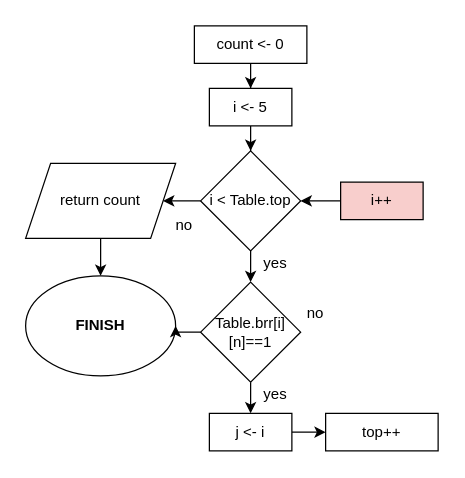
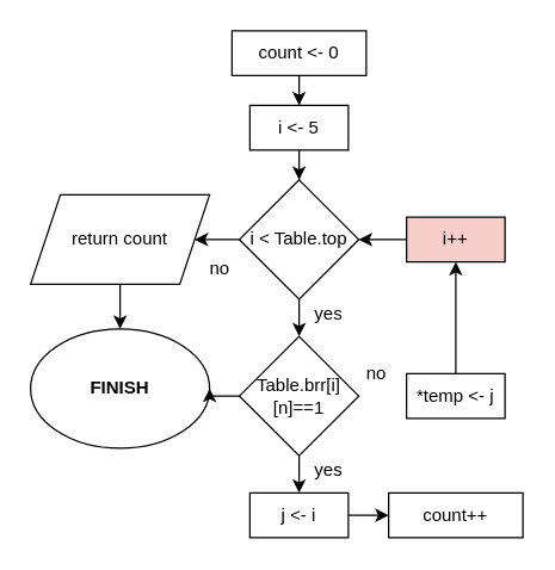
  <mxCell id="0" />
  <mxCell id="1" parent="0" />
  <mxCell id="2" value="FINISH" style="ellipse;whiteSpace=wrap;html=1;fontStyle=1" vertex="1" parent="1"><mxGeometry x="20" y="220" width="120" height="80" as="geometry" /></mxCell>
  <mxCell id="3" value="" style="edgeStyle=orthogonalEdgeStyle;rounded=0;orthogonalLoop=1;jettySize=auto;html=1;" edge="1" parent="1" source="4" target="6"><mxGeometry relative="1" as="geometry" /></mxCell>
  <mxCell id="4" value="count &amp;lt;- 0" style="rounded=0;whiteSpace=wrap;html=1;" vertex="1" parent="1"><mxGeometry x="155" y="20" width="90" height="30" as="geometry" /></mxCell>
  <mxCell id="5" value="" style="edgeStyle=orthogonalEdgeStyle;rounded=0;orthogonalLoop=1;jettySize=auto;html=1;" edge="1" parent="1" source="6" target="9"><mxGeometry relative="1" as="geometry" /></mxCell>
  <mxCell id="6" value="i &amp;lt;- 5" style="rounded=0;whiteSpace=wrap;html=1;" vertex="1" parent="1"><mxGeometry x="167" y="70" width="66" height="30" as="geometry" /></mxCell>
  <mxCell id="7" value="" style="edgeStyle=orthogonalEdgeStyle;rounded=0;orthogonalLoop=1;jettySize=auto;html=1;" edge="1" parent="1" source="9" target="12"><mxGeometry relative="1" as="geometry" /></mxCell>
  <mxCell id="8" value="" style="edgeStyle=orthogonalEdgeStyle;rounded=0;orthogonalLoop=1;jettySize=auto;html=1;" edge="1" parent="1" source="9" target="21"><mxGeometry relative="1" as="geometry" /></mxCell>
  <mxCell id="9" value="i &amp;lt; Table.top" style="rhombus;whiteSpace=wrap;html=1;" vertex="1" parent="1"><mxGeometry x="160" y="120" width="80" height="80" as="geometry" /></mxCell>
  <mxCell id="10" value="" style="edgeStyle=orthogonalEdgeStyle;rounded=0;orthogonalLoop=1;jettySize=auto;html=1;" edge="1" parent="1" source="12" target="14"><mxGeometry relative="1" as="geometry" /></mxCell>
  <mxCell id="11" value="" style="edgeStyle=orthogonalEdgeStyle;rounded=0;orthogonalLoop=1;jettySize=auto;html=1;" edge="1" parent="1" source="12" target="2"><mxGeometry relative="1" as="geometry" /></mxCell>
  <mxCell id="12" value="Table.brr[i][n]==1" style="rhombus;whiteSpace=wrap;html=1;" vertex="1" parent="1"><mxGeometry x="160" y="225" width="80" height="80" as="geometry" /></mxCell>
  <mxCell id="13" value="" style="edgeStyle=orthogonalEdgeStyle;rounded=0;orthogonalLoop=1;jettySize=auto;html=1;" edge="1" parent="1" source="14" target="15"><mxGeometry relative="1" as="geometry" /></mxCell>
  <mxCell id="14" value="j &amp;lt;- i" style="rounded=0;whiteSpace=wrap;html=1;" vertex="1" parent="1"><mxGeometry x="167" y="330" width="66" height="30" as="geometry" /></mxCell>
- <mxCell id="15" value="top++" style="rounded=0;whiteSpace=wrap;html=1;" vertex="1" parent="1"><mxGeometry x="260" y="330" width="90" height="30" as="geometry" /></mxCell>
+ <mxCell id="15" value="count++" style="rounded=0;whiteSpace=wrap;html=1;" vertex="1" parent="1"><mxGeometry x="260" y="330" width="90" height="30" as="geometry" /></mxCell>
  <mxCell id="16" value="" style="edgeStyle=orthogonalEdgeStyle;rounded=0;orthogonalLoop=1;jettySize=auto;html=1;" edge="1" parent="1" source="17" target="9"><mxGeometry relative="1" as="geometry" /></mxCell>
  <mxCell id="17" value="i++" style="rounded=0;whiteSpace=wrap;html=1;fillColor=#f8cecc;" vertex="1" parent="1"><mxGeometry x="272" y="145" width="66" height="30" as="geometry" /></mxCell>
+ <mxCell id="18" value="" style="edgeStyle=orthogonalEdgeStyle;rounded=0;orthogonalLoop=1;jettySize=auto;html=1;" edge="1" parent="1" source="19" target="17"><mxGeometry relative="1" as="geometry" /></mxCell>
+ <mxCell id="19" value="*temp &amp;lt;- j" style="rounded=0;whiteSpace=wrap;html=1;" vertex="1" parent="1"><mxGeometry x="272" y="250" width="66" height="30" as="geometry" /></mxCell>
  <mxCell id="20" value="" style="edgeStyle=orthogonalEdgeStyle;rounded=0;orthogonalLoop=1;jettySize=auto;html=1;" edge="1" parent="1" source="21" target="2"><mxGeometry relative="1" as="geometry" /></mxCell>
  <mxCell id="21" value="return count" style="shape=parallelogram;perimeter=parallelogramPerimeter;whiteSpace=wrap;html=1;fixedSize=1;" vertex="1" parent="1"><mxGeometry x="20" y="130" width="120" height="60" as="geometry" /></mxCell>
  <mxCell id="22" value="yes" style="text;html=1;strokeColor=none;fillColor=none;align=center;verticalAlign=middle;whiteSpace=wrap;rounded=0;" vertex="1" parent="1"><mxGeometry x="200" y="200" width="40" height="20" as="geometry" /></mxCell>
  <mxCell id="23" value="yes" style="text;html=1;strokeColor=none;fillColor=none;align=center;verticalAlign=middle;whiteSpace=wrap;rounded=0;" vertex="1" parent="1"><mxGeometry x="200" y="305" width="40" height="20" as="geometry" /></mxCell>
  <mxCell id="24" value="no" style="text;html=1;strokeColor=none;fillColor=none;align=center;verticalAlign=middle;whiteSpace=wrap;rounded=0;" vertex="1" parent="1"><mxGeometry x="232" y="240" width="40" height="20" as="geometry" /></mxCell>
  <mxCell id="25" value="no" style="text;html=1;strokeColor=none;fillColor=none;align=center;verticalAlign=middle;whiteSpace=wrap;rounded=0;" vertex="1" parent="1"><mxGeometry x="127" y="170" width="40" height="20" as="geometry" /></mxCell>
